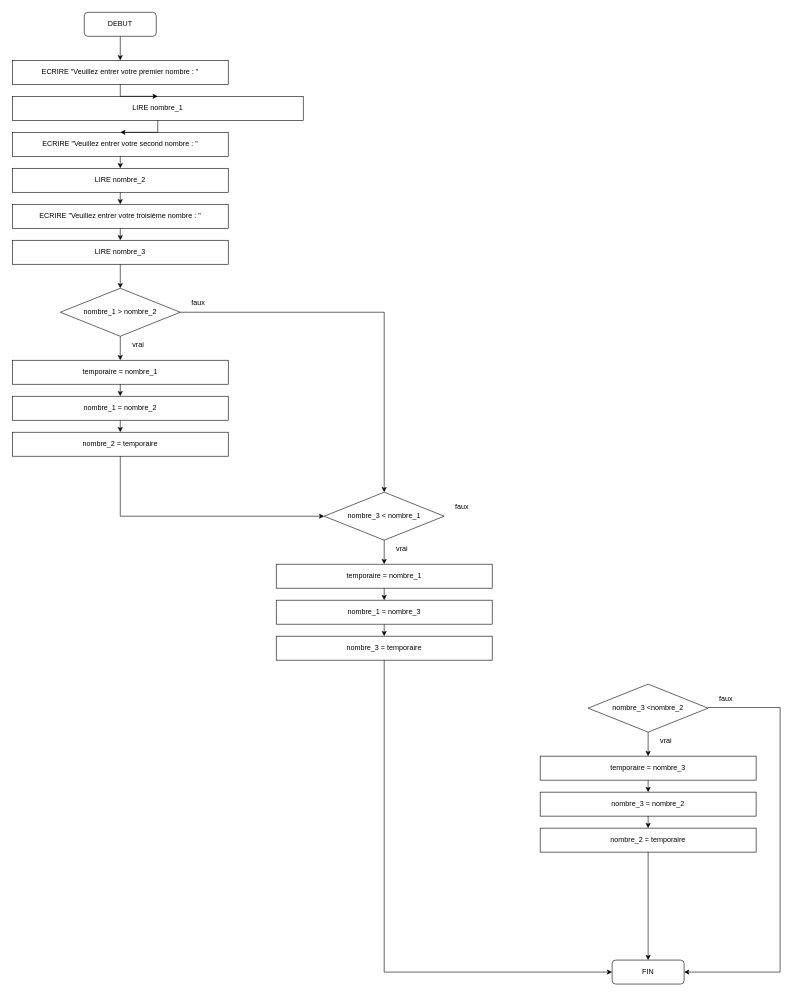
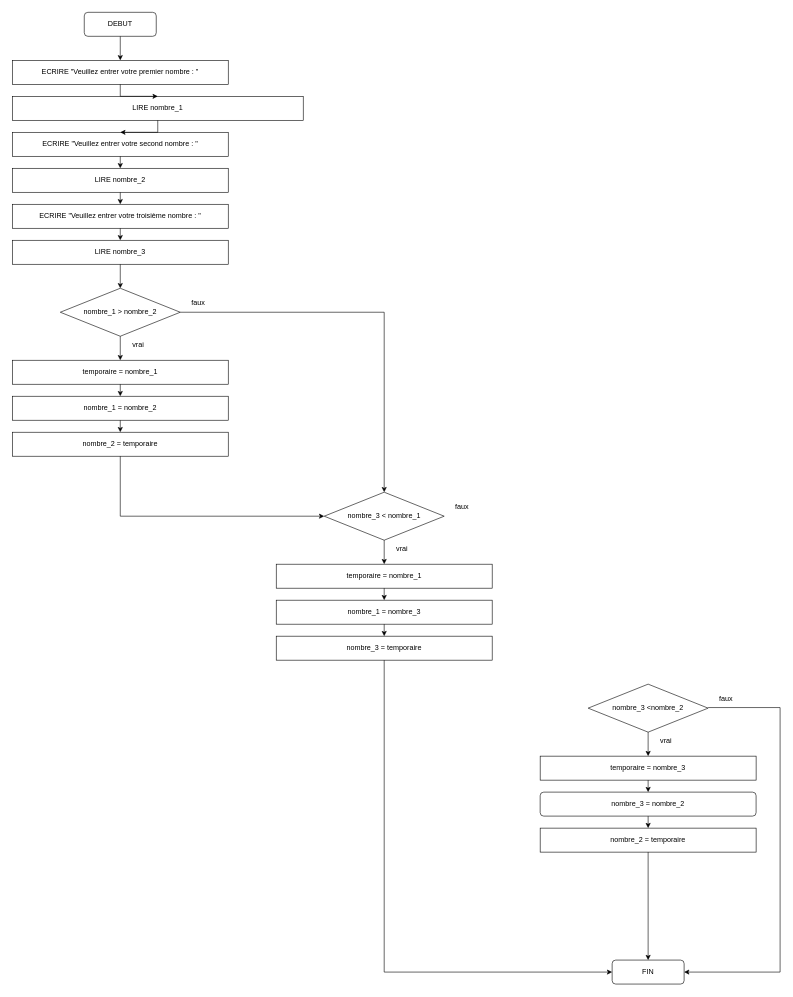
  <mxCell id="0" />
  <mxCell id="1" parent="0" />
  <mxCell id="2" style="edgeStyle=orthogonalEdgeStyle;rounded=0;orthogonalLoop=1;jettySize=auto;html=1;exitX=0.5;exitY=1;exitDx=0;exitDy=0;entryX=0.5;entryY=0;entryDx=0;entryDy=0;" edge="1" parent="1" source="3" target="5"><mxGeometry relative="1" as="geometry" /></mxCell>
  <mxCell id="3" value="DEBUT" style="rounded=1;whiteSpace=wrap;html=1;fillColor=none;" vertex="1" parent="1"><mxGeometry x="140" y="20" width="120" height="40" as="geometry" /></mxCell>
  <mxCell id="4" style="edgeStyle=orthogonalEdgeStyle;rounded=0;orthogonalLoop=1;jettySize=auto;html=1;exitX=0.5;exitY=1;exitDx=0;exitDy=0;entryX=0.5;entryY=0;entryDx=0;entryDy=0;" edge="1" parent="1" source="5" target="7"><mxGeometry relative="1" as="geometry" /></mxCell>
  <mxCell id="5" value="ECRIRE &quot;Veuillez entrer votre premier nombre : &quot;" style="rounded=0;whiteSpace=wrap;html=1;fillColor=none;" vertex="1" parent="1"><mxGeometry x="20" y="100" width="360" height="40" as="geometry" /></mxCell>
  <mxCell id="6" style="edgeStyle=orthogonalEdgeStyle;rounded=0;orthogonalLoop=1;jettySize=auto;html=1;exitX=0.5;exitY=1;exitDx=0;exitDy=0;entryX=0.5;entryY=0;entryDx=0;entryDy=0;" edge="1" parent="1" source="7" target="9"><mxGeometry relative="1" as="geometry" /></mxCell>
  <mxCell id="7" value="LIRE nombre_1" style="rounded=0;whiteSpace=wrap;html=1;fillColor=none;" vertex="1" parent="1"><mxGeometry x="20" y="160" width="485" height="40" as="geometry" /></mxCell>
  <mxCell id="8" style="edgeStyle=orthogonalEdgeStyle;rounded=0;orthogonalLoop=1;jettySize=auto;html=1;exitX=0.5;exitY=1;exitDx=0;exitDy=0;entryX=0.5;entryY=0;entryDx=0;entryDy=0;" edge="1" parent="1" source="9" target="11"><mxGeometry relative="1" as="geometry" /></mxCell>
  <mxCell id="9" value="ECRIRE &quot;Veuillez entrer votre second nombre : &quot;" style="rounded=0;whiteSpace=wrap;html=1;fillColor=none;" vertex="1" parent="1"><mxGeometry x="20" y="220" width="360" height="40" as="geometry" /></mxCell>
  <mxCell id="10" style="edgeStyle=orthogonalEdgeStyle;rounded=0;orthogonalLoop=1;jettySize=auto;html=1;exitX=0.5;exitY=1;exitDx=0;exitDy=0;entryX=0.5;entryY=0;entryDx=0;entryDy=0;" edge="1" parent="1" source="11" target="15"><mxGeometry relative="1" as="geometry" /></mxCell>
  <mxCell id="11" value="LIRE nombre_2" style="rounded=0;whiteSpace=wrap;html=1;fillColor=none;" vertex="1" parent="1"><mxGeometry x="20" y="280" width="360" height="40" as="geometry" /></mxCell>
  <mxCell id="12" style="edgeStyle=orthogonalEdgeStyle;rounded=0;orthogonalLoop=1;jettySize=auto;html=1;exitX=0.5;exitY=1;exitDx=0;exitDy=0;entryX=0.5;entryY=0;entryDx=0;entryDy=0;" edge="1" parent="1" source="13" target="18"><mxGeometry relative="1" as="geometry" /></mxCell>
  <mxCell id="13" value="LIRE nombre_3" style="rounded=0;whiteSpace=wrap;html=1;fillColor=none;" vertex="1" parent="1"><mxGeometry x="20" y="400" width="360" height="40" as="geometry" /></mxCell>
  <mxCell id="14" style="edgeStyle=orthogonalEdgeStyle;rounded=0;orthogonalLoop=1;jettySize=auto;html=1;exitX=0.5;exitY=1;exitDx=0;exitDy=0;entryX=0.5;entryY=0;entryDx=0;entryDy=0;" edge="1" parent="1" source="15" target="13"><mxGeometry relative="1" as="geometry" /></mxCell>
  <mxCell id="15" value="ECRIRE &quot;Veuillez entrer votre troisième nombre : &quot;" style="rounded=0;whiteSpace=wrap;html=1;fillColor=none;" vertex="1" parent="1"><mxGeometry x="20" y="340" width="360" height="40" as="geometry" /></mxCell>
  <mxCell id="16" style="edgeStyle=orthogonalEdgeStyle;rounded=0;orthogonalLoop=1;jettySize=auto;html=1;exitX=0.5;exitY=1;exitDx=0;exitDy=0;entryX=0.5;entryY=0;entryDx=0;entryDy=0;" edge="1" parent="1" source="18" target="20"><mxGeometry relative="1" as="geometry" /></mxCell>
  <mxCell id="17" style="edgeStyle=orthogonalEdgeStyle;rounded=0;orthogonalLoop=1;jettySize=auto;html=1;exitX=1;exitY=0.5;exitDx=0;exitDy=0;entryX=0.5;entryY=0;entryDx=0;entryDy=0;" edge="1" parent="1" source="18" target="26"><mxGeometry relative="1" as="geometry" /></mxCell>
  <mxCell id="18" value="nombre_1 &amp;gt; nombre_2" style="rhombus;whiteSpace=wrap;html=1;fillColor=none;" vertex="1" parent="1"><mxGeometry x="100" y="480" width="200" height="80" as="geometry" /></mxCell>
  <mxCell id="19" style="edgeStyle=orthogonalEdgeStyle;rounded=0;orthogonalLoop=1;jettySize=auto;html=1;exitX=0.5;exitY=1;exitDx=0;exitDy=0;entryX=0.5;entryY=0;entryDx=0;entryDy=0;" edge="1" parent="1" source="20" target="22"><mxGeometry relative="1" as="geometry" /></mxCell>
  <mxCell id="20" value="temporaire = nombre_1" style="rounded=0;whiteSpace=wrap;html=1;fillColor=none;" vertex="1" parent="1"><mxGeometry x="20" y="600" width="360" height="40" as="geometry" /></mxCell>
  <mxCell id="21" style="edgeStyle=orthogonalEdgeStyle;rounded=0;orthogonalLoop=1;jettySize=auto;html=1;exitX=0.5;exitY=1;exitDx=0;exitDy=0;entryX=0.5;entryY=0;entryDx=0;entryDy=0;" edge="1" parent="1" source="22" target="24"><mxGeometry relative="1" as="geometry" /></mxCell>
  <mxCell id="22" value="nombre_1 = nombre_2" style="rounded=0;whiteSpace=wrap;html=1;fillColor=none;" vertex="1" parent="1"><mxGeometry x="20" y="660" width="360" height="40" as="geometry" /></mxCell>
  <mxCell id="23" style="edgeStyle=orthogonalEdgeStyle;rounded=0;orthogonalLoop=1;jettySize=auto;html=1;exitX=0.5;exitY=1;exitDx=0;exitDy=0;entryX=0;entryY=0.5;entryDx=0;entryDy=0;" edge="1" parent="1" source="24" target="26"><mxGeometry relative="1" as="geometry" /></mxCell>
  <mxCell id="24" value="nombre_2 = temporaire" style="rounded=0;whiteSpace=wrap;html=1;fillColor=none;" vertex="1" parent="1"><mxGeometry x="20" y="720" width="360" height="40" as="geometry" /></mxCell>
  <mxCell id="25" style="edgeStyle=orthogonalEdgeStyle;rounded=0;orthogonalLoop=1;jettySize=auto;html=1;exitX=0.5;exitY=1;exitDx=0;exitDy=0;entryX=0.5;entryY=0;entryDx=0;entryDy=0;" edge="1" parent="1" source="26" target="28"><mxGeometry relative="1" as="geometry" /></mxCell>
  <mxCell id="26" value="nombre_3 &amp;lt; nombre_1" style="rhombus;whiteSpace=wrap;html=1;fillColor=none;" vertex="1" parent="1"><mxGeometry x="540" y="820" width="200" height="80" as="geometry" /></mxCell>
  <mxCell id="27" style="edgeStyle=orthogonalEdgeStyle;rounded=0;orthogonalLoop=1;jettySize=auto;html=1;exitX=0.5;exitY=1;exitDx=0;exitDy=0;entryX=0.5;entryY=0;entryDx=0;entryDy=0;" edge="1" parent="1" source="28" target="32"><mxGeometry relative="1" as="geometry" /></mxCell>
  <mxCell id="28" value="temporaire = nombre_1" style="rounded=0;whiteSpace=wrap;html=1;fillColor=none;" vertex="1" parent="1"><mxGeometry x="460" y="940" width="360" height="40" as="geometry" /></mxCell>
  <mxCell id="29" style="edgeStyle=orthogonalEdgeStyle;rounded=0;orthogonalLoop=1;jettySize=auto;html=1;exitX=0.5;exitY=1;exitDx=0;exitDy=0;entryX=0;entryY=0.5;entryDx=0;entryDy=0;" edge="1" parent="1" source="30" target="42"><mxGeometry relative="1" as="geometry" /></mxCell>
  <mxCell id="30" value="nombre_3 = temporaire" style="rounded=0;whiteSpace=wrap;html=1;fillColor=none;" vertex="1" parent="1"><mxGeometry x="460" y="1060" width="360" height="40" as="geometry" /></mxCell>
  <mxCell id="31" style="edgeStyle=orthogonalEdgeStyle;rounded=0;orthogonalLoop=1;jettySize=auto;html=1;exitX=0.5;exitY=1;exitDx=0;exitDy=0;entryX=0.5;entryY=0;entryDx=0;entryDy=0;" edge="1" parent="1" source="32" target="30"><mxGeometry relative="1" as="geometry" /></mxCell>
  <mxCell id="32" value="nombre_1 = nombre_3" style="rounded=0;whiteSpace=wrap;html=1;fillColor=none;" vertex="1" parent="1"><mxGeometry x="460" y="1000" width="360" height="40" as="geometry" /></mxCell>
  <mxCell id="33" style="edgeStyle=orthogonalEdgeStyle;rounded=0;orthogonalLoop=1;jettySize=auto;html=1;exitX=0.5;exitY=1;exitDx=0;exitDy=0;entryX=0.5;entryY=0;entryDx=0;entryDy=0;" edge="1" parent="1" source="34" target="36"><mxGeometry relative="1" as="geometry" /></mxCell>
  <mxCell id="34" value="nombre_3 &amp;lt;nombre_2" style="rhombus;whiteSpace=wrap;html=1;fillColor=none;" vertex="1" parent="1"><mxGeometry x="980" y="1140" width="200" height="80" as="geometry" /></mxCell>
  <mxCell id="35" style="edgeStyle=orthogonalEdgeStyle;rounded=0;orthogonalLoop=1;jettySize=auto;html=1;exitX=0.5;exitY=1;exitDx=0;exitDy=0;entryX=0.5;entryY=0;entryDx=0;entryDy=0;" edge="1" parent="1" source="36" target="39"><mxGeometry relative="1" as="geometry" /></mxCell>
  <mxCell id="36" value="temporaire = nombre_3" style="rounded=0;whiteSpace=wrap;html=1;fillColor=none;" vertex="1" parent="1"><mxGeometry x="900" y="1260" width="360" height="40" as="geometry" /></mxCell>
  <mxCell id="37" style="edgeStyle=orthogonalEdgeStyle;rounded=0;orthogonalLoop=1;jettySize=auto;html=1;exitX=0.5;exitY=1;exitDx=0;exitDy=0;" edge="1" parent="1" source="36" target="36"><mxGeometry relative="1" as="geometry" /></mxCell>
  <mxCell id="38" style="edgeStyle=orthogonalEdgeStyle;rounded=0;orthogonalLoop=1;jettySize=auto;html=1;exitX=0.5;exitY=1;exitDx=0;exitDy=0;entryX=0.5;entryY=0;entryDx=0;entryDy=0;" edge="1" parent="1" source="39" target="41"><mxGeometry relative="1" as="geometry" /></mxCell>
- <mxCell id="39" value="nombre_3 = nombre_2" style="rounded=0;whiteSpace=wrap;html=1;fillColor=none;" vertex="1" parent="1"><mxGeometry x="900" y="1320" width="360" height="40" as="geometry" /></mxCell>
+ <mxCell id="39" value="nombre_3 = nombre_2" style="whiteSpace=wrap;html=1;fillColor=none;rounded=1;" vertex="1" parent="1"><mxGeometry x="900" y="1320" width="360" height="40" as="geometry" /></mxCell>
  <mxCell id="40" style="edgeStyle=orthogonalEdgeStyle;rounded=0;orthogonalLoop=1;jettySize=auto;html=1;exitX=0.5;exitY=1;exitDx=0;exitDy=0;entryX=0.5;entryY=0;entryDx=0;entryDy=0;" edge="1" parent="1" source="41" target="42"><mxGeometry relative="1" as="geometry" /></mxCell>
  <mxCell id="41" value="nombre_2 = temporaire" style="rounded=0;whiteSpace=wrap;html=1;fillColor=none;" vertex="1" parent="1"><mxGeometry x="900" y="1380" width="360" height="40" as="geometry" /></mxCell>
  <mxCell id="42" value="FIN" style="rounded=1;whiteSpace=wrap;html=1;fillColor=none;" vertex="1" parent="1"><mxGeometry x="1020" y="1600" width="120" height="40" as="geometry" /></mxCell>
  <mxCell id="43" value="faux" style="text;html=1;strokeColor=none;fillColor=none;align=center;verticalAlign=middle;whiteSpace=wrap;rounded=0;" vertex="1" parent="1"><mxGeometry x="300" y="490" width="60" height="30" as="geometry" /></mxCell>
  <mxCell id="44" value="vrai" style="text;html=1;strokeColor=none;fillColor=none;align=center;verticalAlign=middle;whiteSpace=wrap;rounded=0;" vertex="1" parent="1"><mxGeometry x="200" y="560" width="60" height="30" as="geometry" /></mxCell>
  <mxCell id="45" style="edgeStyle=orthogonalEdgeStyle;rounded=0;orthogonalLoop=1;jettySize=auto;html=1;exitX=0;exitY=1;exitDx=0;exitDy=0;entryX=1;entryY=0.5;entryDx=0;entryDy=0;" edge="1" parent="1" source="46" target="42"><mxGeometry relative="1" as="geometry"><Array as="points"><mxPoint x="1300" y="1179" /><mxPoint x="1300" y="1620" /></Array></mxGeometry></mxCell>
  <mxCell id="46" value="faux" style="text;html=1;strokeColor=none;fillColor=none;align=center;verticalAlign=middle;whiteSpace=wrap;rounded=0;" vertex="1" parent="1"><mxGeometry x="1180" y="1149" width="60" height="30" as="geometry" /></mxCell>
  <mxCell id="47" value="faux" style="text;html=1;strokeColor=none;fillColor=none;align=center;verticalAlign=middle;whiteSpace=wrap;rounded=0;" vertex="1" parent="1"><mxGeometry x="740" y="830" width="60" height="30" as="geometry" /></mxCell>
  <mxCell id="48" value="vrai" style="text;html=1;strokeColor=none;fillColor=none;align=center;verticalAlign=middle;whiteSpace=wrap;rounded=0;" vertex="1" parent="1"><mxGeometry x="1080" y="1220" width="60" height="30" as="geometry" /></mxCell>
  <mxCell id="49" value="vrai" style="text;html=1;strokeColor=none;fillColor=none;align=center;verticalAlign=middle;whiteSpace=wrap;rounded=0;" vertex="1" parent="1"><mxGeometry x="640" y="900" width="60" height="30" as="geometry" /></mxCell>
